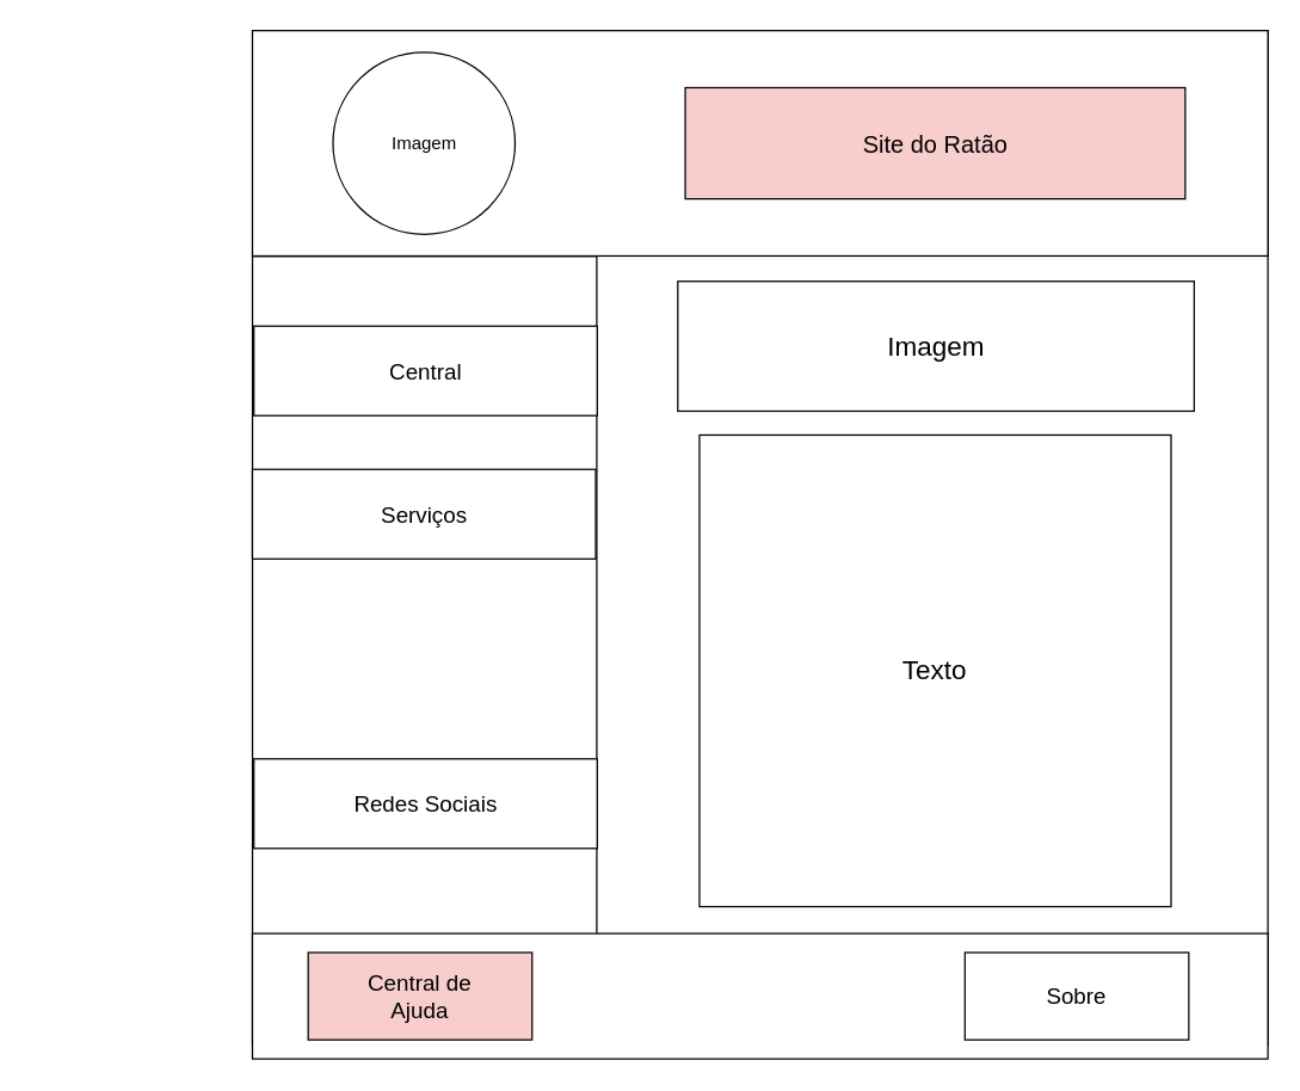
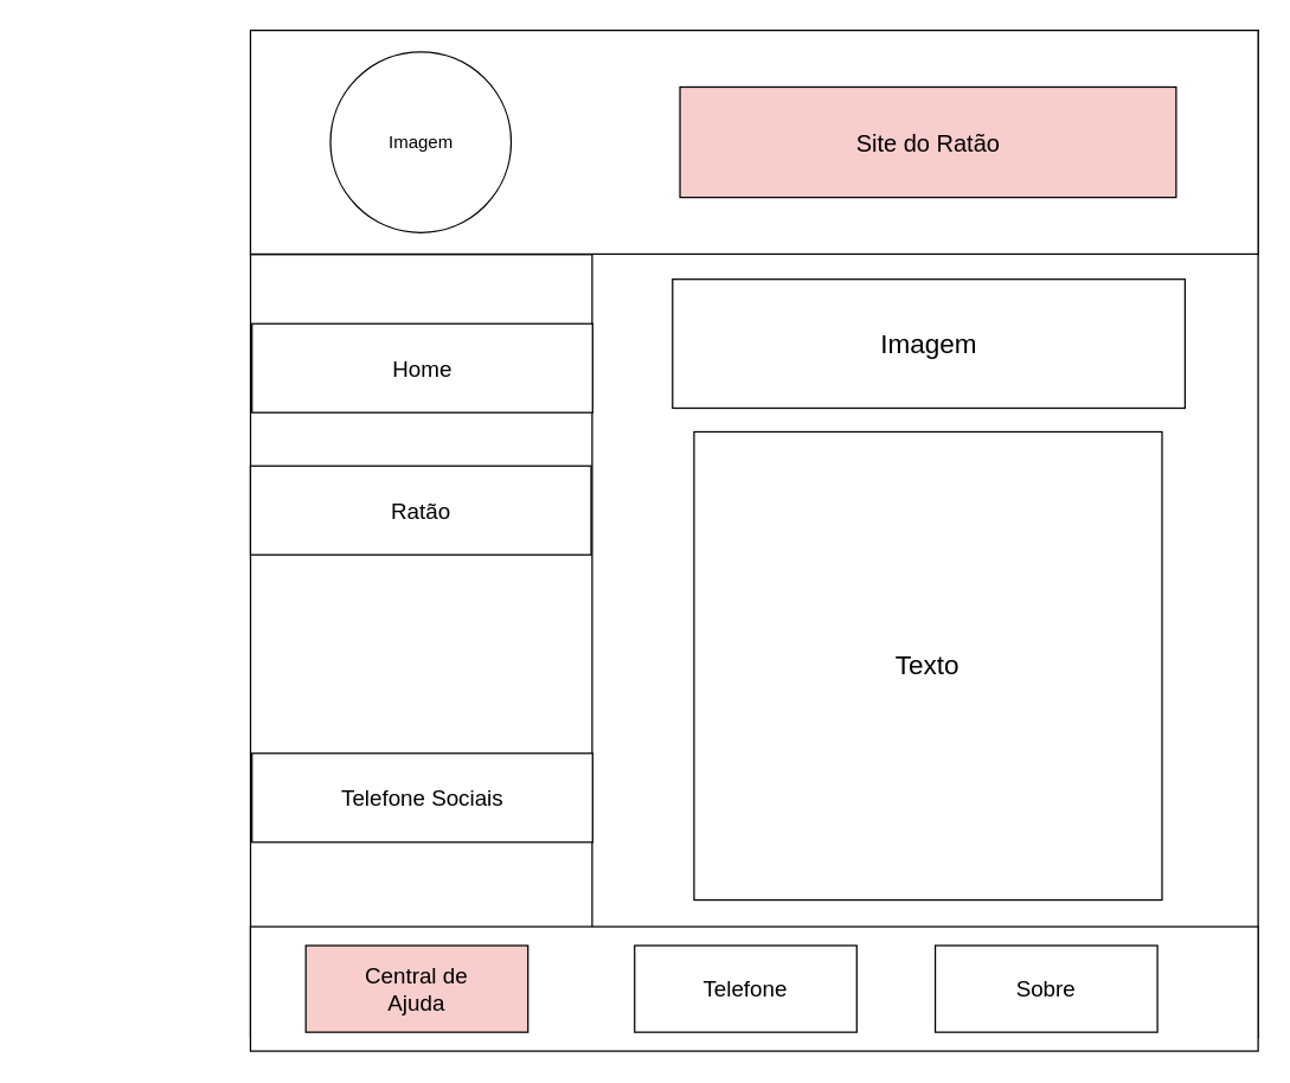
  <mxCell id="0" />
  <mxCell id="1" parent="0" />
  <mxCell id="2" value="" style="whiteSpace=wrap;html=1;aspect=fixed;" vertex="1" parent="1"><mxGeometry x="169" y="20" width="680" height="680" as="geometry" /></mxCell>
  <mxCell id="3" value="&lt;p style=&quot;line-height: 120%; font-size: 16px;&quot;&gt;Header&lt;/p&gt;" style="rounded=0;whiteSpace=wrap;html=1;" vertex="1" parent="1"><mxGeometry x="168.63" y="20" width="680.37" height="151" as="geometry" /></mxCell>
  <mxCell id="4" value="Imagem" style="ellipse;whiteSpace=wrap;html=1;aspect=fixed;" vertex="1" parent="1"><mxGeometry x="222.63" y="34.5" width="122" height="122" as="geometry" /></mxCell>
  <mxCell id="5" value="&lt;font style=&quot;font-size: 16px;&quot;&gt;Site do Ratão&lt;/font&gt;" style="rounded=0;whiteSpace=wrap;html=1;fillColor=#f8cecc;" vertex="1" parent="1"><mxGeometry x="458.63" y="58.25" width="335" height="74.5" as="geometry" /></mxCell>
  <mxCell id="6" value="" style="rounded=0;whiteSpace=wrap;html=1;rotation=90;" vertex="1" parent="1"><mxGeometry x="20" y="319.96" width="528" height="230.66" as="geometry" /></mxCell>
  <mxCell id="7" value="&lt;font style=&quot;font-size: 18px;&quot;&gt;Imagem&lt;/font&gt;" style="rounded=0;whiteSpace=wrap;html=1;" vertex="1" parent="1"><mxGeometry x="453.63" y="188" width="346" height="87" as="geometry" /></mxCell>
  <mxCell id="8" value="&lt;font style=&quot;font-size: 18px;&quot;&gt;Texto&lt;/font&gt;" style="whiteSpace=wrap;html=1;aspect=fixed;" vertex="1" parent="1"><mxGeometry x="468.13" y="291" width="316" height="316" as="geometry" /></mxCell>
- <mxCell id="9" value="&lt;font style=&quot;font-size: 15px;&quot;&gt;Central&lt;/font&gt;" style="rounded=0;whiteSpace=wrap;html=1;" vertex="1" parent="1"><mxGeometry x="169.63" y="218" width="230" height="60" as="geometry" /></mxCell>
- <mxCell id="10" value="&lt;font style=&quot;font-size: 15px;&quot;&gt;Serviços&lt;/font&gt;" style="rounded=0;whiteSpace=wrap;html=1;" vertex="1" parent="1"><mxGeometry x="168.63" y="314" width="230" height="60" as="geometry" /></mxCell>
- <mxCell id="11" value="&lt;font style=&quot;font-size: 15px;&quot;&gt;Redes Sociais&lt;/font&gt;" style="rounded=0;whiteSpace=wrap;html=1;" vertex="1" parent="1"><mxGeometry x="169.63" y="508" width="230" height="60" as="geometry" /></mxCell>
+ <mxCell id="9" value="&lt;font style=&quot;font-size: 15px;&quot;&gt;Home&lt;/font&gt;" style="rounded=0;whiteSpace=wrap;html=1;" vertex="1" parent="1"><mxGeometry x="169.63" y="218" width="230" height="60" as="geometry" /></mxCell>
+ <mxCell id="10" value="&lt;font style=&quot;font-size: 15px;&quot;&gt;Ratão&lt;/font&gt;" style="rounded=0;whiteSpace=wrap;html=1;" vertex="1" parent="1"><mxGeometry x="168.63" y="314" width="230" height="60" as="geometry" /></mxCell>
+ <mxCell id="11" value="&lt;font style=&quot;font-size: 15px;&quot;&gt;Telefone Sociais&lt;/font&gt;" style="rounded=0;whiteSpace=wrap;html=1;" vertex="1" parent="1"><mxGeometry x="169.63" y="508" width="230" height="60" as="geometry" /></mxCell>
  <mxCell id="12" value="" style="rounded=0;whiteSpace=wrap;html=1;" vertex="1" parent="1"><mxGeometry x="168.63" y="625" width="680.37" height="84" as="geometry" /></mxCell>
  <mxCell id="13" value="&lt;font style=&quot;font-size: 15px;&quot;&gt;Central de&lt;/font&gt;&lt;div style=&quot;font-size: 15px;&quot;&gt;&lt;font style=&quot;font-size: 15px;&quot;&gt;Ajuda&lt;/font&gt;&lt;/div&gt;" style="rounded=0;whiteSpace=wrap;html=1;fillColor=#f8cecc;" vertex="1" parent="1"><mxGeometry x="206" y="637.75" width="150" height="58.5" as="geometry" /></mxCell>
- <mxCell id="15" value="&lt;font style=&quot;font-size: 15px;&quot;&gt;Sobre&lt;/font&gt;" style="rounded=0;whiteSpace=wrap;html=1;" vertex="1" parent="1"><mxGeometry x="646" y="637.75" width="150" height="58.5" as="geometry" /></mxCell>
+ <mxCell id="14" value="&lt;font style=&quot;font-size: 15px;&quot;&gt;Telefone&lt;/font&gt;" style="rounded=0;whiteSpace=wrap;html=1;" vertex="1" parent="1"><mxGeometry x="428" y="637.75" width="150" height="58.5" as="geometry" /></mxCell>
+ <mxCell id="15" value="&lt;font style=&quot;font-size: 15px;&quot;&gt;Sobre&lt;/font&gt;" style="rounded=0;whiteSpace=wrap;html=1;" vertex="1" parent="1"><mxGeometry x="631" y="637.75" width="150" height="58.5" as="geometry" /></mxCell>
